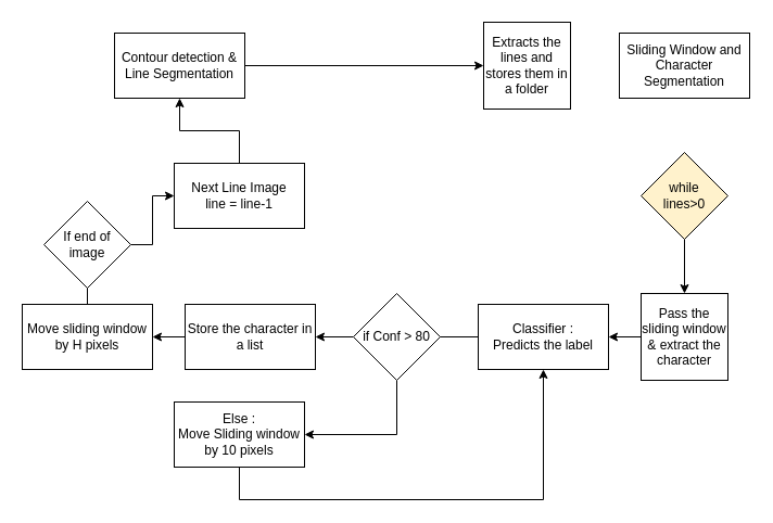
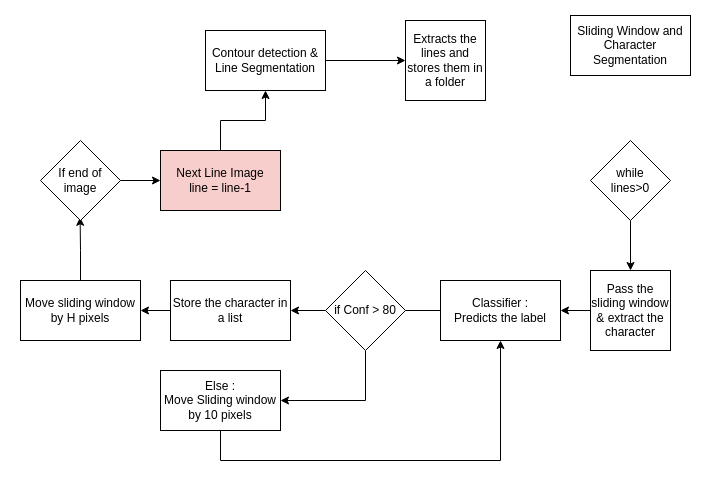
  <mxCell id="0" />
  <mxCell id="1" parent="0" />
  <mxCell id="2" style="edgeStyle=orthogonalEdgeStyle;rounded=0;orthogonalLoop=1;jettySize=auto;html=1;entryX=0;entryY=0.5;entryDx=0;entryDy=0;" edge="1" parent="1" source="3" target="5"><mxGeometry relative="1" as="geometry" /></mxCell>
- <mxCell id="3" value="&lt;div&gt;Contour detection &amp;amp; Line Segmentation&lt;/div&gt;" style="rounded=0;whiteSpace=wrap;html=1;" vertex="1" parent="1"><mxGeometry x="105" y="30" width="120" height="60" as="geometry" /></mxCell>
- <mxCell id="4" value="Sliding Window and Character Segmentation" style="rounded=0;whiteSpace=wrap;html=1;" vertex="1" parent="1"><mxGeometry x="570" y="30" width="120" height="60" as="geometry" /></mxCell>
- <mxCell id="5" value="&lt;div&gt;Extracts the lines and stores them in a folder&lt;/div&gt;" style="whiteSpace=wrap;html=1;aspect=fixed;" vertex="1" parent="1"><mxGeometry x="445" y="20" width="80" height="80" as="geometry" /></mxCell>
+ <mxCell id="3" value="&lt;div&gt;Contour detection &amp;amp; Line Segmentation&lt;/div&gt;" style="rounded=0;whiteSpace=wrap;html=1;" vertex="1" parent="1"><mxGeometry x="205" y="30" width="120" height="60" as="geometry" /></mxCell>
+ <mxCell id="4" value="Sliding Window and Character Segmentation" style="rounded=0;whiteSpace=wrap;html=1;" vertex="1" parent="1"><mxGeometry x="570" y="15" width="120" height="60" as="geometry" /></mxCell>
+ <mxCell id="5" value="&lt;div&gt;Extracts the lines and stores them in a folder&lt;/div&gt;" style="whiteSpace=wrap;html=1;aspect=fixed;" vertex="1" parent="1"><mxGeometry x="405" y="20" width="80" height="80" as="geometry" /></mxCell>
  <mxCell id="6" style="edgeStyle=orthogonalEdgeStyle;rounded=0;orthogonalLoop=1;jettySize=auto;html=1;entryX=0.5;entryY=0;entryDx=0;entryDy=0;" edge="1" parent="1" source="7" target="9"><mxGeometry relative="1" as="geometry" /></mxCell>
- <mxCell id="7" value="&lt;div&gt;while&lt;/div&gt;&lt;div&gt;lines&amp;gt;0&lt;/div&gt;" style="rhombus;whiteSpace=wrap;html=1;fillColor=#fff2cc;" vertex="1" parent="1"><mxGeometry x="590" y="140" width="80" height="80" as="geometry" /></mxCell>
+ <mxCell id="7" value="&lt;div&gt;while&lt;/div&gt;&lt;div&gt;lines&amp;gt;0&lt;/div&gt;" style="rhombus;whiteSpace=wrap;html=1;" vertex="1" parent="1"><mxGeometry x="590" y="140" width="80" height="80" as="geometry" /></mxCell>
  <mxCell id="8" style="edgeStyle=orthogonalEdgeStyle;rounded=0;orthogonalLoop=1;jettySize=auto;html=1;entryX=1;entryY=0.5;entryDx=0;entryDy=0;" edge="1" parent="1" source="9" target="11"><mxGeometry relative="1" as="geometry" /></mxCell>
  <mxCell id="9" value="Pass the sliding window &amp;amp; extract the character" style="whiteSpace=wrap;html=1;aspect=fixed;" vertex="1" parent="1"><mxGeometry x="590" y="270" width="80" height="80" as="geometry" /></mxCell>
  <mxCell id="10" style="edgeStyle=orthogonalEdgeStyle;rounded=0;orthogonalLoop=1;jettySize=auto;html=1;exitX=0;exitY=0.5;exitDx=0;exitDy=0;entryX=1;entryY=0.5;entryDx=0;entryDy=0;" edge="1" parent="1" source="11"><mxGeometry relative="1" as="geometry"><mxPoint x="390" y="310" as="targetPoint" /></mxGeometry></mxCell>
  <mxCell id="11" value="&lt;div&gt;Classifier : &lt;br&gt;&lt;/div&gt;&lt;div&gt;Predicts the label&lt;br&gt;&lt;/div&gt;" style="rounded=0;whiteSpace=wrap;html=1;" vertex="1" parent="1"><mxGeometry x="440" y="280" width="120" height="60" as="geometry" /></mxCell>
  <mxCell id="12" style="edgeStyle=orthogonalEdgeStyle;rounded=0;orthogonalLoop=1;jettySize=auto;html=1;" edge="1" parent="1" source="14" target="16"><mxGeometry relative="1" as="geometry" /></mxCell>
  <mxCell id="13" style="edgeStyle=orthogonalEdgeStyle;rounded=0;orthogonalLoop=1;jettySize=auto;html=1;exitX=0.5;exitY=1;exitDx=0;exitDy=0;entryX=1;entryY=0.5;entryDx=0;entryDy=0;" edge="1" parent="1" source="14" target="18"><mxGeometry relative="1" as="geometry" /></mxCell>
  <mxCell id="14" value="if Conf &amp;gt; 80" style="rhombus;whiteSpace=wrap;html=1;" vertex="1" parent="1"><mxGeometry x="325" y="270" width="80" height="80" as="geometry" /></mxCell>
  <mxCell id="15" style="edgeStyle=orthogonalEdgeStyle;rounded=0;orthogonalLoop=1;jettySize=auto;html=1;exitX=0;exitY=0.5;exitDx=0;exitDy=0;entryX=1;entryY=0.5;entryDx=0;entryDy=0;" edge="1" parent="1" source="16" target="20"><mxGeometry relative="1" as="geometry" /></mxCell>
  <mxCell id="16" value="Store the character in a list" style="rounded=0;whiteSpace=wrap;html=1;" vertex="1" parent="1"><mxGeometry x="170" y="280" width="120" height="60" as="geometry" /></mxCell>
  <mxCell id="17" style="edgeStyle=orthogonalEdgeStyle;rounded=0;orthogonalLoop=1;jettySize=auto;html=1;entryX=0.5;entryY=1;entryDx=0;entryDy=0;" edge="1" parent="1" source="18" target="11"><mxGeometry relative="1" as="geometry"><Array as="points"><mxPoint x="220" y="460" /><mxPoint x="500" y="460" /><mxPoint x="500" y="340" /></Array></mxGeometry></mxCell>
  <mxCell id="18" value="&lt;div&gt;Else : &lt;br&gt;&lt;/div&gt;&lt;div&gt;Move Sliding window by 10 pixels&lt;br&gt;&lt;/div&gt;" style="rounded=0;whiteSpace=wrap;html=1;" vertex="1" parent="1"><mxGeometry x="160" y="370" width="120" height="60" as="geometry" /></mxCell>
  <mxCell id="19" style="edgeStyle=orthogonalEdgeStyle;rounded=0;orthogonalLoop=1;jettySize=auto;html=1;entryX=0.495;entryY=0.96;entryDx=0;entryDy=0;entryPerimeter=0;" edge="1" parent="1" source="20" target="22"><mxGeometry relative="1" as="geometry" /></mxCell>
  <mxCell id="20" value="Move sliding window by H pixels" style="rounded=0;whiteSpace=wrap;html=1;" vertex="1" parent="1"><mxGeometry x="20" y="280" width="120" height="60" as="geometry" /></mxCell>
  <mxCell id="21" style="edgeStyle=orthogonalEdgeStyle;rounded=0;orthogonalLoop=1;jettySize=auto;html=1;exitX=1;exitY=0.5;exitDx=0;exitDy=0;entryX=0;entryY=0.5;entryDx=0;entryDy=0;" edge="1" parent="1" source="22" target="24"><mxGeometry relative="1" as="geometry" /></mxCell>
- <mxCell id="22" value="If end of image" style="rhombus;whiteSpace=wrap;html=1;" vertex="1" parent="1"><mxGeometry x="40" y="185" width="80" height="80" as="geometry" /></mxCell>
+ <mxCell id="22" value="If end of image" style="rhombus;whiteSpace=wrap;html=1;" vertex="1" parent="1"><mxGeometry x="40" y="140" width="80" height="80" as="geometry" /></mxCell>
  <mxCell id="23" style="edgeStyle=orthogonalEdgeStyle;rounded=0;orthogonalLoop=1;jettySize=auto;html=1;" edge="1" parent="1" source="24" target="3"><mxGeometry relative="1" as="geometry" /></mxCell>
- <mxCell id="24" value="&lt;div&gt;Next Line Image &lt;br&gt;&lt;/div&gt;&lt;div&gt;line = line-1&lt;br&gt;&lt;/div&gt;" style="rounded=0;whiteSpace=wrap;html=1;" vertex="1" parent="1"><mxGeometry x="160" y="150" width="120" height="60" as="geometry" /></mxCell>
+ <mxCell id="24" value="&lt;div&gt;Next Line Image &lt;br&gt;&lt;/div&gt;&lt;div&gt;line = line-1&lt;br&gt;&lt;/div&gt;" style="rounded=0;whiteSpace=wrap;html=1;fillColor=#f8cecc;" vertex="1" parent="1"><mxGeometry x="160" y="150" width="120" height="60" as="geometry" /></mxCell>
